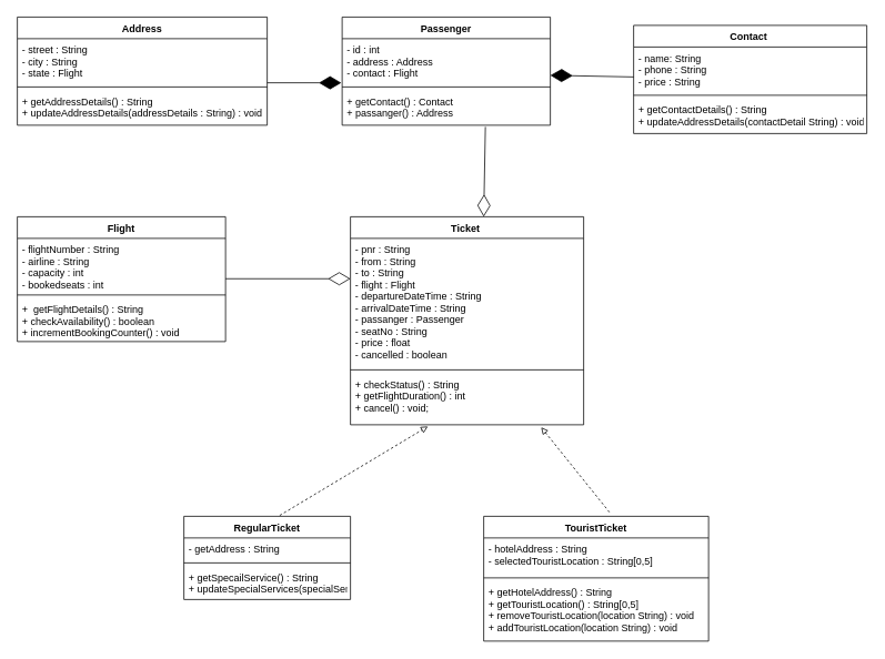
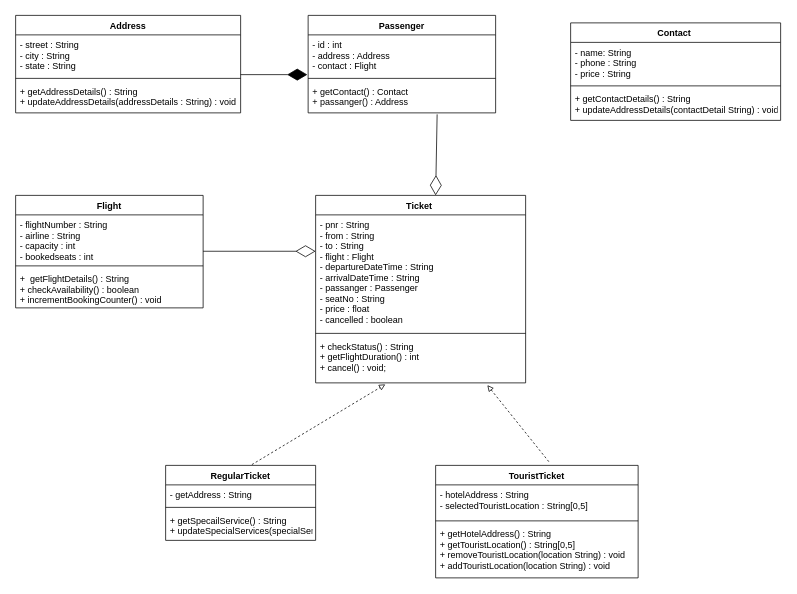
  <mxCell id="0" />
  <mxCell id="1" parent="0" />
  <mxCell id="2" value="Passenger" style="swimlane;fontStyle=1;align=center;verticalAlign=top;childLayout=stackLayout;horizontal=1;startSize=26;horizontalStack=0;resizeParent=1;resizeParentMax=0;resizeLast=0;collapsible=1;marginBottom=0;" vertex="1" parent="1"><mxGeometry x="410" y="20" width="250" height="130" as="geometry" /></mxCell>
  <mxCell id="3" value="- id : int&#10;- address : Address&#10;- contact : Flight" style="text;strokeColor=none;fillColor=none;align=left;verticalAlign=top;spacingLeft=4;spacingRight=4;overflow=hidden;rotatable=0;points=[[0,0.5],[1,0.5]];portConstraint=eastwest;" vertex="1" parent="2"><mxGeometry y="26" width="250" height="54" as="geometry" /></mxCell>
  <mxCell id="4" value="" style="line;strokeWidth=1;fillColor=none;align=left;verticalAlign=middle;spacingTop=-1;spacingLeft=3;spacingRight=3;rotatable=0;labelPosition=right;points=[];portConstraint=eastwest;" vertex="1" parent="2"><mxGeometry y="80" width="250" height="8" as="geometry" /></mxCell>
  <mxCell id="5" value="+ getContact() : Contact&#10;+ passanger() : Address" style="text;strokeColor=none;fillColor=none;align=left;verticalAlign=top;spacingLeft=4;spacingRight=4;overflow=hidden;rotatable=0;points=[[0,0.5],[1,0.5]];portConstraint=eastwest;" vertex="1" parent="2"><mxGeometry y="88" width="250" height="42" as="geometry" /></mxCell>
  <mxCell id="6" value="Address" style="swimlane;fontStyle=1;align=center;verticalAlign=top;childLayout=stackLayout;horizontal=1;startSize=26;horizontalStack=0;resizeParent=1;resizeParentMax=0;resizeLast=0;collapsible=1;marginBottom=0;" vertex="1" parent="1"><mxGeometry x="20" y="20" width="300" height="130" as="geometry" /></mxCell>
- <mxCell id="7" value="- street : String&#10;- city : String&#10;- state : Flight" style="text;strokeColor=none;fillColor=none;align=left;verticalAlign=top;spacingLeft=4;spacingRight=4;overflow=hidden;rotatable=0;points=[[0,0.5],[1,0.5]];portConstraint=eastwest;" vertex="1" parent="6"><mxGeometry y="26" width="300" height="54" as="geometry" /></mxCell>
+ <mxCell id="7" value="- street : String&#10;- city : String&#10;- state : String" style="text;strokeColor=none;fillColor=none;align=left;verticalAlign=top;spacingLeft=4;spacingRight=4;overflow=hidden;rotatable=0;points=[[0,0.5],[1,0.5]];portConstraint=eastwest;" vertex="1" parent="6"><mxGeometry y="26" width="300" height="54" as="geometry" /></mxCell>
  <mxCell id="8" value="" style="line;strokeWidth=1;fillColor=none;align=left;verticalAlign=middle;spacingTop=-1;spacingLeft=3;spacingRight=3;rotatable=0;labelPosition=right;points=[];portConstraint=eastwest;" vertex="1" parent="6"><mxGeometry y="80" width="300" height="8" as="geometry" /></mxCell>
  <mxCell id="9" value="+ getAddressDetails() : String&#10;+ updateAddressDetails(addressDetails : String) : void" style="text;strokeColor=none;fillColor=none;align=left;verticalAlign=top;spacingLeft=4;spacingRight=4;overflow=hidden;rotatable=0;points=[[0,0.5],[1,0.5]];portConstraint=eastwest;" vertex="1" parent="6"><mxGeometry y="88" width="300" height="42" as="geometry" /></mxCell>
  <mxCell id="10" value="Contact " style="swimlane;fontStyle=1;align=center;verticalAlign=top;childLayout=stackLayout;horizontal=1;startSize=26;horizontalStack=0;resizeParent=1;resizeParentMax=0;resizeLast=0;collapsible=1;marginBottom=0;" vertex="1" parent="1"><mxGeometry x="760" y="30" width="280" height="130" as="geometry" /></mxCell>
  <mxCell id="11" value="- name: String&#10;- phone : String&#10;- price : String" style="text;strokeColor=none;fillColor=none;align=left;verticalAlign=top;spacingLeft=4;spacingRight=4;overflow=hidden;rotatable=0;points=[[0,0.5],[1,0.5]];portConstraint=eastwest;" vertex="1" parent="10"><mxGeometry y="26" width="280" height="54" as="geometry" /></mxCell>
  <mxCell id="12" value="" style="line;strokeWidth=1;fillColor=none;align=left;verticalAlign=middle;spacingTop=-1;spacingLeft=3;spacingRight=3;rotatable=0;labelPosition=right;points=[];portConstraint=eastwest;" vertex="1" parent="10"><mxGeometry y="80" width="280" height="8" as="geometry" /></mxCell>
  <mxCell id="13" value="+ getContactDetails() : String&#10;+ updateAddressDetails(contactDetail String) : void" style="text;strokeColor=none;fillColor=none;align=left;verticalAlign=top;spacingLeft=4;spacingRight=4;overflow=hidden;rotatable=0;points=[[0,0.5],[1,0.5]];portConstraint=eastwest;" vertex="1" parent="10"><mxGeometry y="88" width="280" height="42" as="geometry" /></mxCell>
  <mxCell id="14" value="" style="endArrow=diamondThin;endFill=1;endSize=24;html=1;" edge="1" parent="1"><mxGeometry width="160" relative="1" as="geometry"><mxPoint x="320" y="99" as="sourcePoint" /><mxPoint x="409" y="99" as="targetPoint" /></mxGeometry></mxCell>
- <mxCell id="15" value="" style="endArrow=diamondThin;endFill=1;endSize=24;html=1;entryX=1;entryY=0.815;entryDx=0;entryDy=0;entryPerimeter=0;exitX=0;exitY=0.667;exitDx=0;exitDy=0;exitPerimeter=0;" edge="1" parent="1" source="11" target="3"><mxGeometry width="160" relative="1" as="geometry"><mxPoint x="710" y="20" as="sourcePoint" /><mxPoint x="760" y="84.5" as="targetPoint" /></mxGeometry></mxCell>
  <mxCell id="16" value="Flight" style="swimlane;fontStyle=1;align=center;verticalAlign=top;childLayout=stackLayout;horizontal=1;startSize=26;horizontalStack=0;resizeParent=1;resizeParentMax=0;resizeLast=0;collapsible=1;marginBottom=0;" vertex="1" parent="1"><mxGeometry x="20" y="260" width="250" height="150" as="geometry" /></mxCell>
  <mxCell id="17" value="- flightNumber : String&#10;- airline : String&#10;- capacity : int&#10;- bookedseats : int" style="text;strokeColor=none;fillColor=none;align=left;verticalAlign=top;spacingLeft=4;spacingRight=4;overflow=hidden;rotatable=0;points=[[0,0.5],[1,0.5]];portConstraint=eastwest;" vertex="1" parent="16"><mxGeometry y="26" width="250" height="64" as="geometry" /></mxCell>
  <mxCell id="18" value="" style="line;strokeWidth=1;fillColor=none;align=left;verticalAlign=middle;spacingTop=-1;spacingLeft=3;spacingRight=3;rotatable=0;labelPosition=right;points=[];portConstraint=eastwest;" vertex="1" parent="16"><mxGeometry y="90" width="250" height="8" as="geometry" /></mxCell>
  <mxCell id="19" value="+  getFlightDetails() : String&#10;+ checkAvailability() : boolean&#10;+ incrementBookingCounter() : void&#10;" style="text;strokeColor=none;fillColor=none;align=left;verticalAlign=top;spacingLeft=4;spacingRight=4;overflow=hidden;rotatable=0;points=[[0,0.5],[1,0.5]];portConstraint=eastwest;" vertex="1" parent="16"><mxGeometry y="98" width="250" height="52" as="geometry" /></mxCell>
  <mxCell id="20" value="Ticket " style="swimlane;fontStyle=1;align=center;verticalAlign=top;childLayout=stackLayout;horizontal=1;startSize=26;horizontalStack=0;resizeParent=1;resizeParentMax=0;resizeLast=0;collapsible=1;marginBottom=0;" vertex="1" parent="1"><mxGeometry x="420" y="260" width="280" height="250" as="geometry" /></mxCell>
  <mxCell id="21" value="- pnr : String&#10;- from : String&#10;- to : String&#10;- flight : Flight&#10;- departureDateTime : String&#10;- arrivalDateTime : String&#10;- passanger : Passenger&#10;- seatNo : String&#10;- price : float&#10;- cancelled : boolean" style="text;strokeColor=none;fillColor=none;align=left;verticalAlign=top;spacingLeft=4;spacingRight=4;overflow=hidden;rotatable=0;points=[[0,0.5],[1,0.5]];portConstraint=eastwest;" vertex="1" parent="20"><mxGeometry y="26" width="280" height="154" as="geometry" /></mxCell>
  <mxCell id="22" value="" style="line;strokeWidth=1;fillColor=none;align=left;verticalAlign=middle;spacingTop=-1;spacingLeft=3;spacingRight=3;rotatable=0;labelPosition=right;points=[];portConstraint=eastwest;" vertex="1" parent="20"><mxGeometry y="180" width="280" height="8" as="geometry" /></mxCell>
  <mxCell id="23" value="+ checkStatus() : String&#10;+ getFlightDuration() : int&#10;+ cancel() : void;" style="text;strokeColor=none;fillColor=none;align=left;verticalAlign=top;spacingLeft=4;spacingRight=4;overflow=hidden;rotatable=0;points=[[0,0.5],[1,0.5]];portConstraint=eastwest;" vertex="1" parent="20"><mxGeometry y="188" width="280" height="62" as="geometry" /></mxCell>
  <mxCell id="24" value="" style="endArrow=diamondThin;endFill=0;endSize=24;html=1;" edge="1" parent="1"><mxGeometry width="160" relative="1" as="geometry"><mxPoint x="270" y="334.5" as="sourcePoint" /><mxPoint x="420" y="334.5" as="targetPoint" /></mxGeometry></mxCell>
  <mxCell id="25" value="" style="endArrow=diamondThin;endFill=0;endSize=24;html=1;exitX=0.688;exitY=1.048;exitDx=0;exitDy=0;exitPerimeter=0;" edge="1" parent="1" source="5"><mxGeometry width="160" relative="1" as="geometry"><mxPoint x="580" y="170" as="sourcePoint" /><mxPoint x="580" y="260" as="targetPoint" /></mxGeometry></mxCell>
  <mxCell id="26" value="RegularTicket" style="swimlane;fontStyle=1;align=center;verticalAlign=top;childLayout=stackLayout;horizontal=1;startSize=26;horizontalStack=0;resizeParent=1;resizeParentMax=0;resizeLast=0;collapsible=1;marginBottom=0;" vertex="1" parent="1"><mxGeometry x="220" y="620" width="200" height="100" as="geometry" /></mxCell>
  <mxCell id="27" value="- getAddress : String&#10;" style="text;strokeColor=none;fillColor=none;align=left;verticalAlign=top;spacingLeft=4;spacingRight=4;overflow=hidden;rotatable=0;points=[[0,0.5],[1,0.5]];portConstraint=eastwest;" vertex="1" parent="26"><mxGeometry y="26" width="200" height="26" as="geometry" /></mxCell>
  <mxCell id="28" value="" style="line;strokeWidth=1;fillColor=none;align=left;verticalAlign=middle;spacingTop=-1;spacingLeft=3;spacingRight=3;rotatable=0;labelPosition=right;points=[];portConstraint=eastwest;" vertex="1" parent="26"><mxGeometry y="52" width="200" height="8" as="geometry" /></mxCell>
  <mxCell id="29" value="+ getSpecailService() : String&#10;+ updateSpecialServices(specialSerivces String) : void" style="text;strokeColor=none;fillColor=none;align=left;verticalAlign=top;spacingLeft=4;spacingRight=4;overflow=hidden;rotatable=0;points=[[0,0.5],[1,0.5]];portConstraint=eastwest;" vertex="1" parent="26"><mxGeometry y="60" width="200" height="40" as="geometry" /></mxCell>
  <mxCell id="30" value="" style="endArrow=block;dashed=1;endFill=0;html=1;entryX=0.332;entryY=1.032;entryDx=0;entryDy=0;entryPerimeter=0;exitX=0.575;exitY=-0.01;exitDx=0;exitDy=0;exitPerimeter=0;" edge="1" parent="1" source="26" target="23"><mxGeometry width="160" relative="1" as="geometry"><mxPoint x="360" y="560" as="sourcePoint" /><mxPoint x="520" y="560" as="targetPoint" /></mxGeometry></mxCell>
  <mxCell id="31" value="TouristTicket" style="swimlane;fontStyle=1;align=center;verticalAlign=top;childLayout=stackLayout;horizontal=1;startSize=26;horizontalStack=0;resizeParent=1;resizeParentMax=0;resizeLast=0;collapsible=1;marginBottom=0;" vertex="1" parent="1"><mxGeometry x="580" y="620" width="270" height="150" as="geometry" /></mxCell>
  <mxCell id="32" value="- hotelAddress : String&#10;- selectedTouristLocation : String[0,5]" style="text;strokeColor=none;fillColor=none;align=left;verticalAlign=top;spacingLeft=4;spacingRight=4;overflow=hidden;rotatable=0;points=[[0,0.5],[1,0.5]];portConstraint=eastwest;" vertex="1" parent="31"><mxGeometry y="26" width="270" height="44" as="geometry" /></mxCell>
  <mxCell id="33" value="" style="line;strokeWidth=1;fillColor=none;align=left;verticalAlign=middle;spacingTop=-1;spacingLeft=3;spacingRight=3;rotatable=0;labelPosition=right;points=[];portConstraint=eastwest;" vertex="1" parent="31"><mxGeometry y="70" width="270" height="8" as="geometry" /></mxCell>
  <mxCell id="34" value="+ getHotelAddress() : String&#10;+ getTouristLocation() : String[0,5]&#10;+ removeTouristLocation(location String) : void&#10;+ addTouristLocation(location String) : void" style="text;strokeColor=none;fillColor=none;align=left;verticalAlign=top;spacingLeft=4;spacingRight=4;overflow=hidden;rotatable=0;points=[[0,0.5],[1,0.5]];portConstraint=eastwest;" vertex="1" parent="31"><mxGeometry y="78" width="270" height="72" as="geometry" /></mxCell>
  <mxCell id="35" value="" style="endArrow=block;dashed=1;endFill=0;html=1;entryX=0.332;entryY=1.032;entryDx=0;entryDy=0;entryPerimeter=0;exitX=0.559;exitY=-0.033;exitDx=0;exitDy=0;exitPerimeter=0;" edge="1" parent="1" source="31"><mxGeometry width="160" relative="1" as="geometry"><mxPoint x="471.02" y="620" as="sourcePoint" /><mxPoint x="648.98" y="512.984" as="targetPoint" /></mxGeometry></mxCell>
